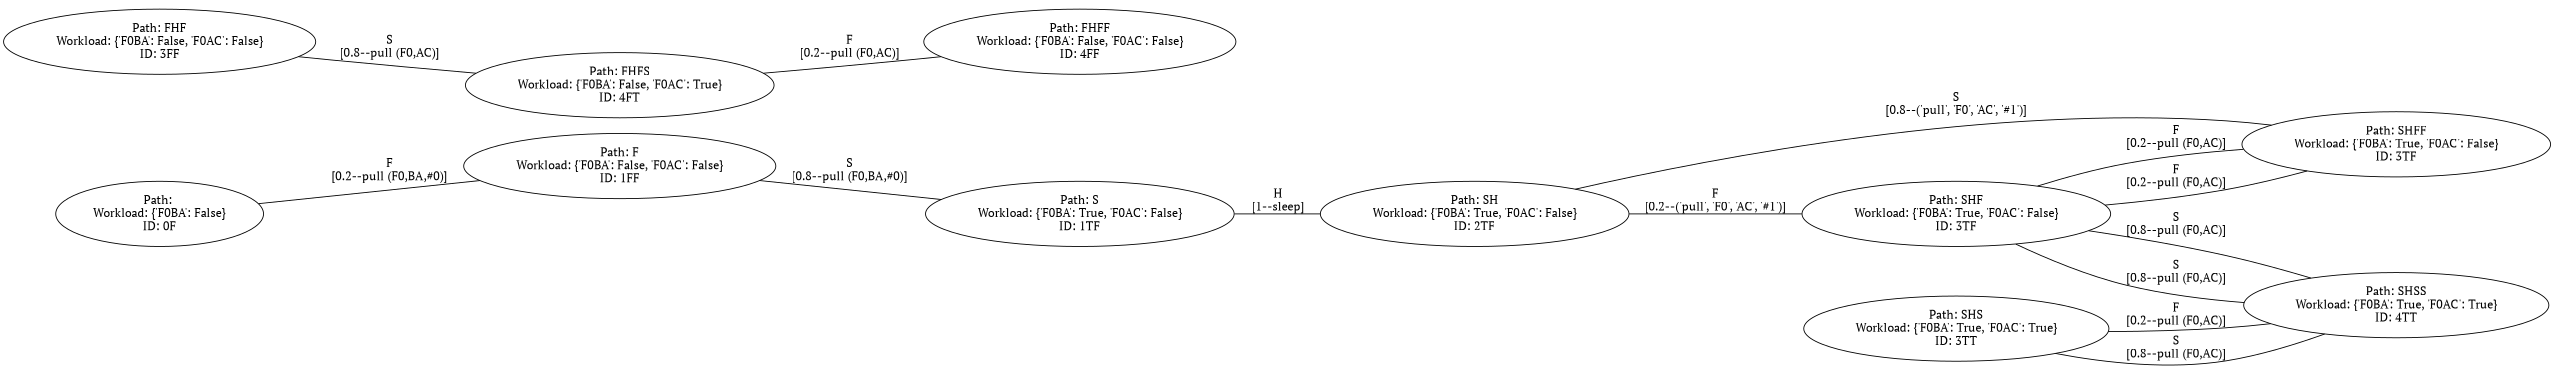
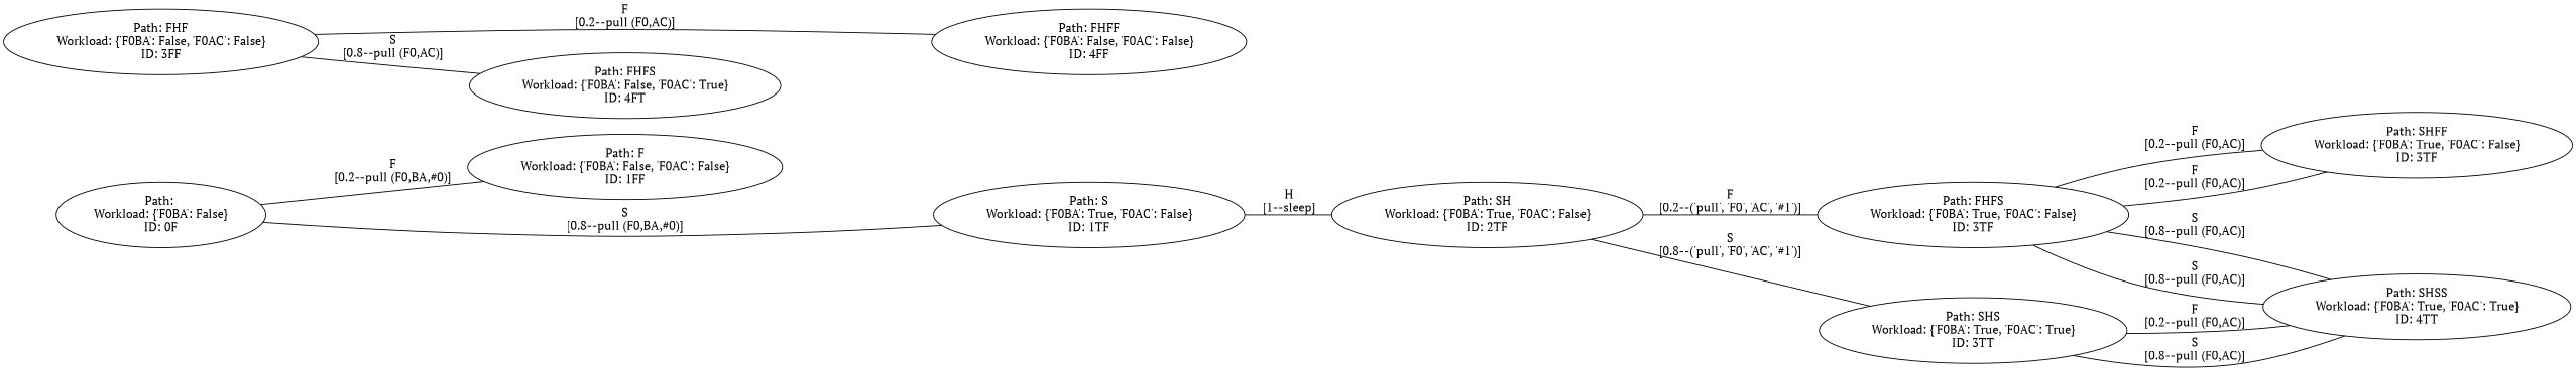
  graph {
    fontname="PT Serif"
    rankdir=LR
    node [fontname="PT Serif"]
    edge [fontname="PT Serif"]
    n1 [label="Path: \nWorkload: {'F0BA': False}\nID: 0F"]
    n2 [label="Path: F\nWorkload: {'F0BA': False, 'F0AC': False}\nID: 1FF"]
    n3 [label="Path: S\nWorkload: {'F0BA': True, 'F0AC': False}\nID: 1TF"]
    n4 [label="Path: SH\nWorkload: {'F0BA': True, 'F0AC': False}\nID: 2TF"]
    n5 [label="Path: FHF\nWorkload: {'F0BA': False, 'F0AC': False}\nID: 3FF"]
    n6 [label="Path: FHFF\nWorkload: {'F0BA': False, 'F0AC': False}\nID: 4FF"]
    n7 [label="Path: FHFS\nWorkload: {'F0BA': False, 'F0AC': True}\nID: 4FT"]
-   n8 [label="Path: SHF\nWorkload: {'F0BA': True, 'F0AC': False}\nID: 3TF"]
+   n8 [label="Path: FHFS\nWorkload: {'F0BA': True, 'F0AC': False}\nID: 3TF"]
    n9 [label="Path: SHFF\nWorkload: {'F0BA': True, 'F0AC': False}\nID: 3TF"]
    n10 [label="Path: SHSS\nWorkload: {'F0BA': True, 'F0AC': True}\nID: 4TT"]
    n11 [label="Path: SHS\nWorkload: {'F0BA': True, 'F0AC': True}\nID: 3TT"]
    n1 -- n2 [label="F\n[0.2--pull (F0,BA,#0)]"]
-   n2 -- n3 [label="S\n[0.8--pull (F0,BA,#0)]"]
+   n1 -- n3 [label="S\n[0.8--pull (F0,BA,#0)]"]
    n3 -- n4 [label="H\n[1--sleep]"]
    n4 -- n8 [label="F\n[0.2--('pull', 'F0', 'AC', '#1')]"]
-   n4 -- n9 [label="S\n[0.8--('pull', 'F0', 'AC', '#1')]"]
-   n7 -- n6 [label="F\n[0.2--pull (F0,AC)]"]
+   n4 -- n11 [label="S\n[0.8--('pull', 'F0', 'AC', '#1')]"]
+   n5 -- n6 [label="F\n[0.2--pull (F0,AC)]"]
    n5 -- n7 [label="S\n[0.8--pull (F0,AC)]"]
    n8 -- n9 [label="F\n[0.2--pull (F0,AC)]"]
    n8 -- n9 [label="F\n[0.2--pull (F0,AC)]"]
    n8 -- n10 [label="S\n[0.8--pull (F0,AC)]"]
    n8 -- n10 [label="S\n[0.8--pull (F0,AC)]"]
    n11 -- n10 [label="F\n[0.2--pull (F0,AC)]"]
    n11 -- n10 [label="S\n[0.8--pull (F0,AC)]"]
  }
